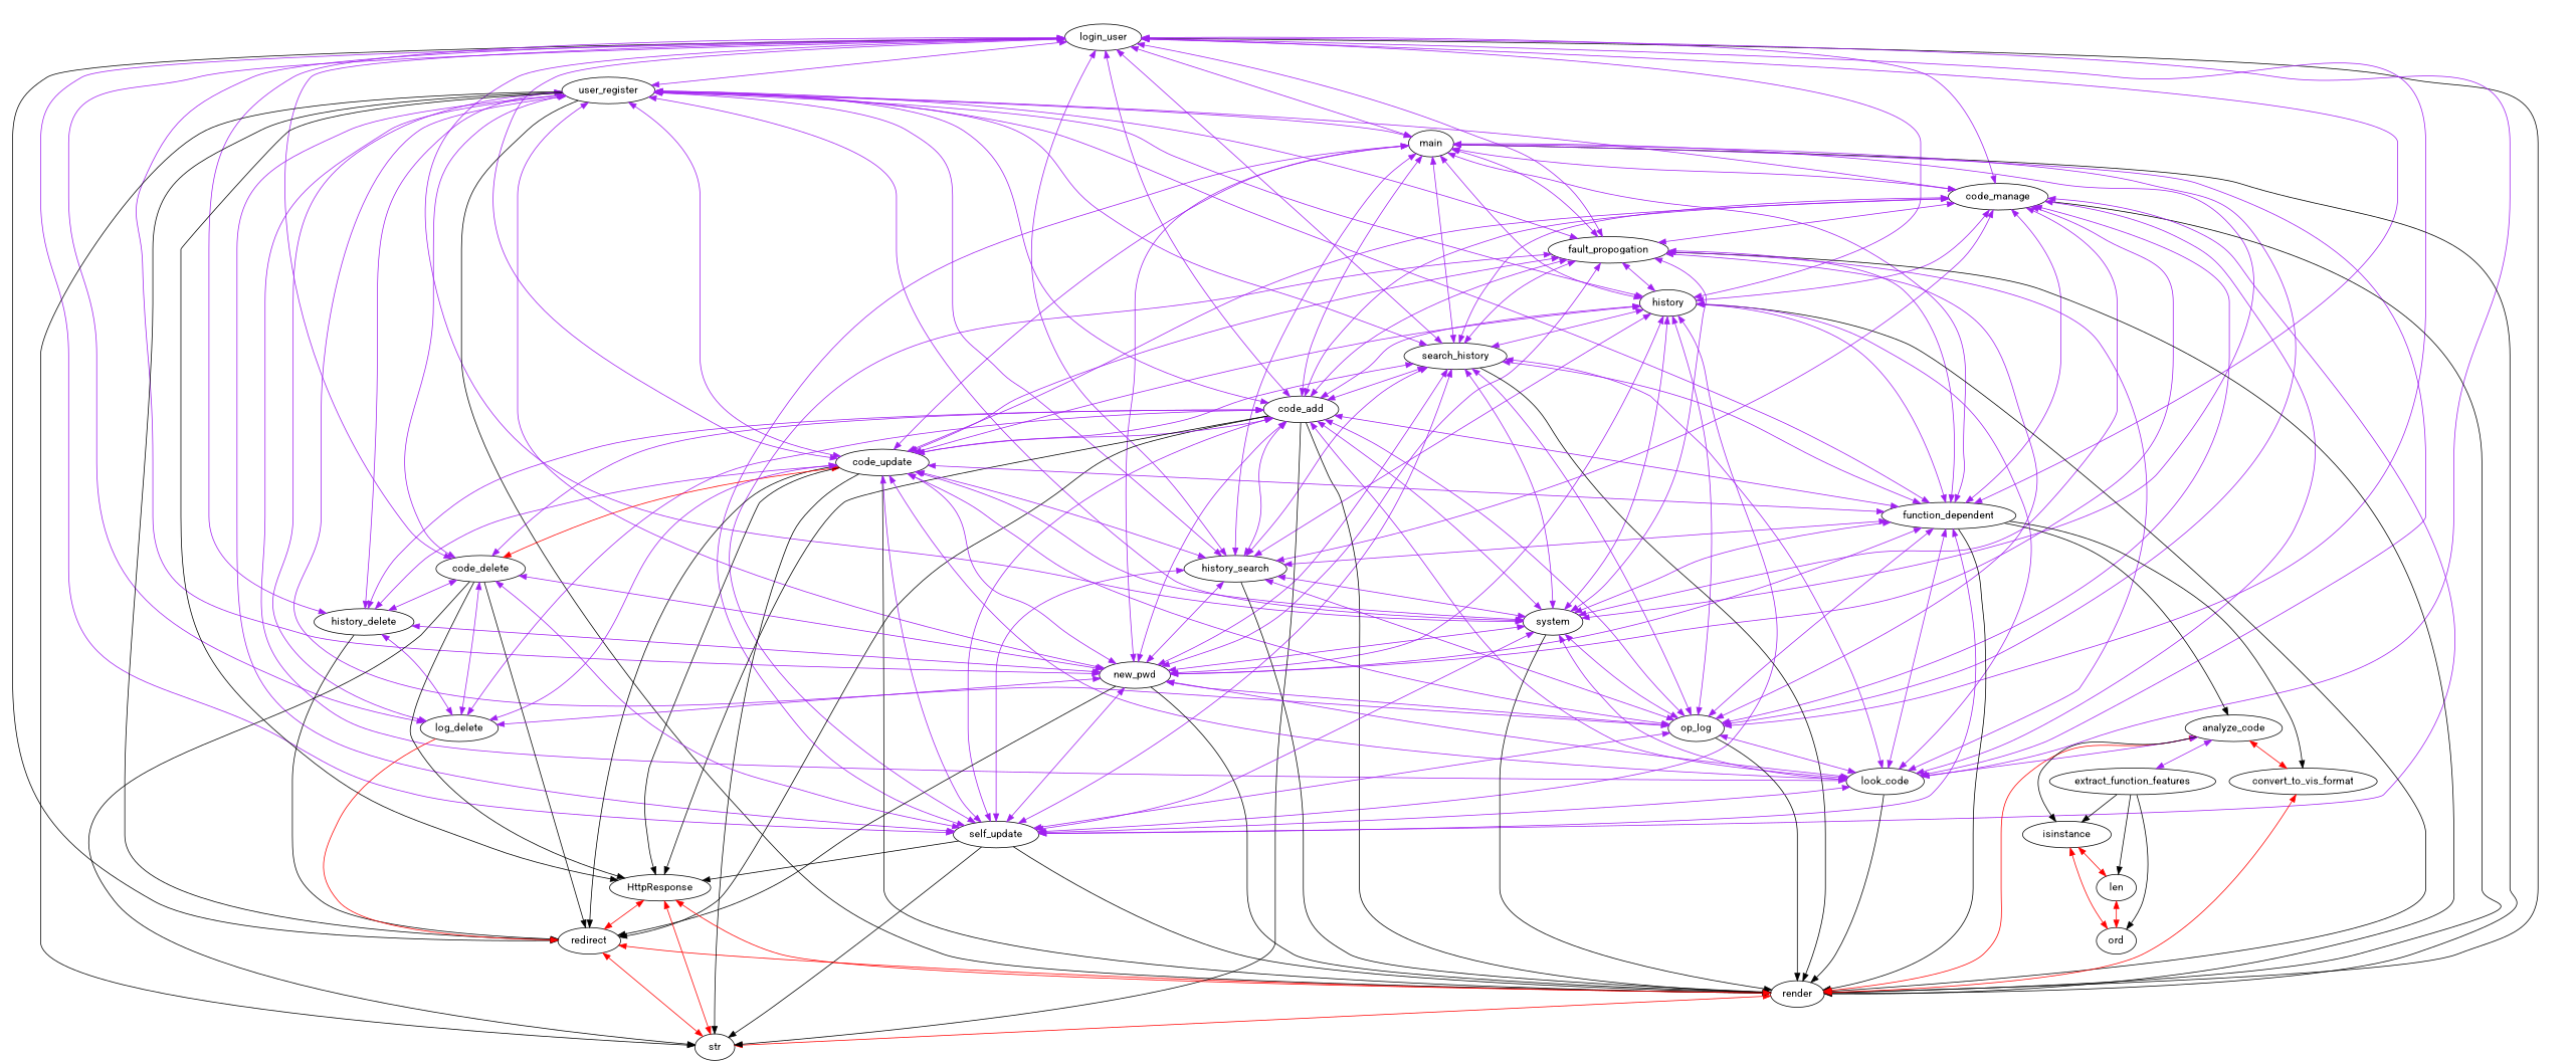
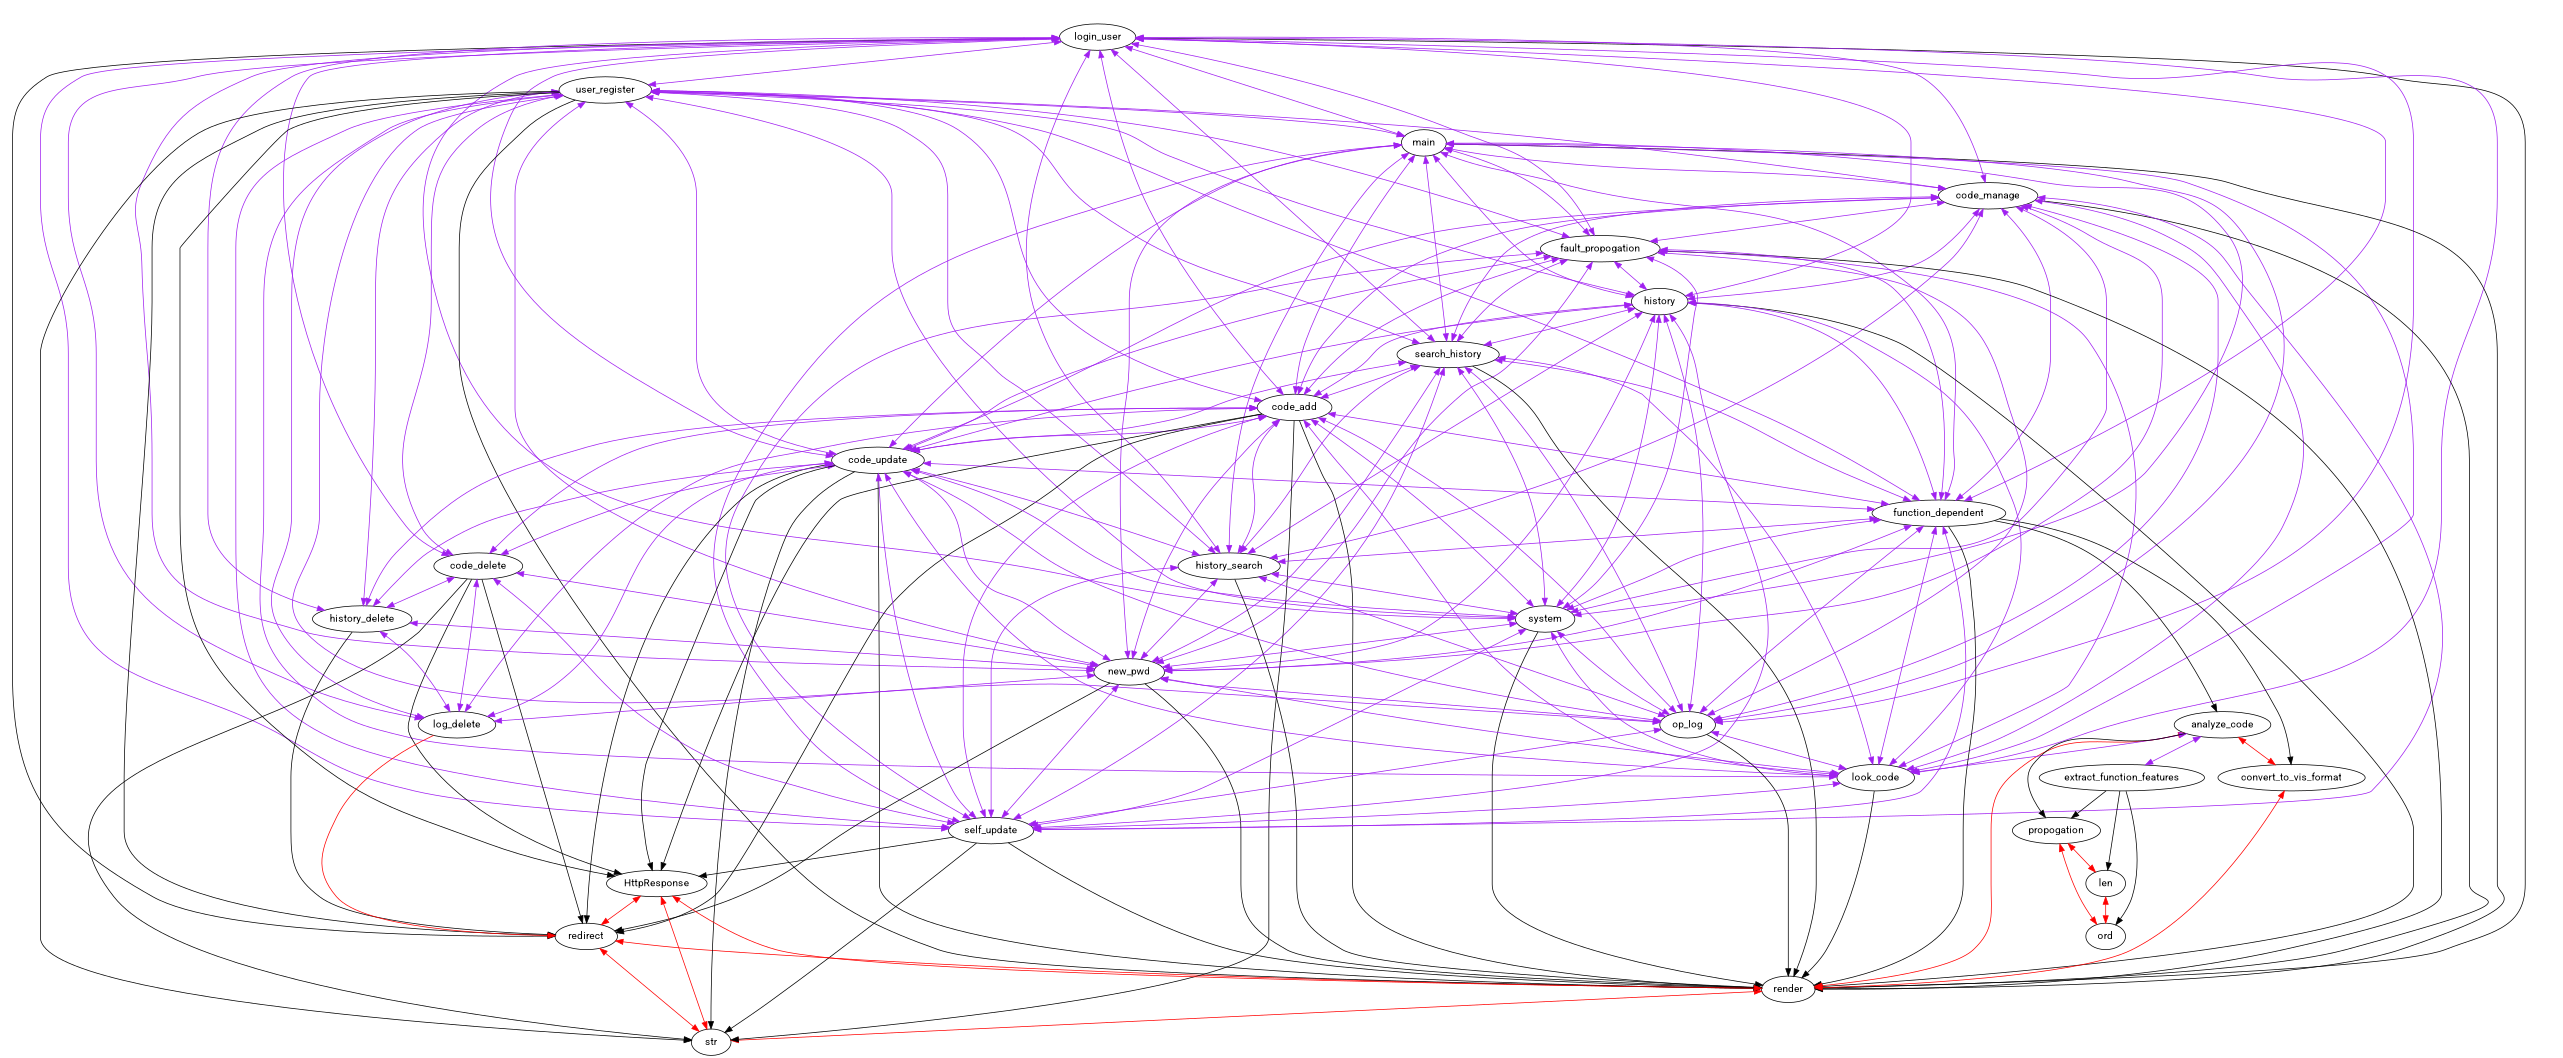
  digraph {
    fontname=Roboto
    node [fontname=Roboto]
    edge [fontname=Roboto color=purple dir=both]
    login_user
    render
    redirect
    user_register
    main
    code_manage
    fault_propogation
    history
    search_history
    code_add
    code_update
    code_delete
    history_delete
    function_dependent
    history_search
    system
    new_pwd
    op_log
    log_delete
    look_code
    self_update
    str
    HttpResponse
    analyze_code
    convert_to_vis_format
-   isinstance
+   isinstance [label=propogation]
    extract_function_features
    ord
    len
    login_user -> render [color="" dir=""]
    login_user -> redirect [color="" dir=""]
    login_user -> user_register
    login_user -> main
    login_user -> code_manage
    login_user -> fault_propogation
    login_user -> history
    login_user -> search_history
    login_user -> code_add
    login_user -> code_update
    login_user -> code_delete
    login_user -> history_delete
    login_user -> function_dependent
    login_user -> history_search
    login_user -> system
    login_user -> new_pwd
    login_user -> op_log
    login_user -> log_delete
    login_user -> look_code
    login_user -> self_update
    render -> str [color=red]
    redirect -> render [color=red]
    redirect -> str [color=red]
    user_register -> render [color="" dir=""]
    user_register -> redirect [color="" dir=""]
    user_register -> main
    user_register -> code_manage
    user_register -> fault_propogation
    user_register -> history
    user_register -> search_history
    user_register -> code_add
    user_register -> code_update
    user_register -> code_delete
    user_register -> history_delete
    user_register -> function_dependent
    user_register -> history_search
    user_register -> system
    user_register -> new_pwd
    user_register -> op_log
    user_register -> log_delete
    user_register -> look_code
    user_register -> self_update
    user_register -> str [color="" dir=""]
    user_register -> HttpResponse [color="" dir=""]
    main -> render [color="" dir=""]
    main -> code_manage
    main -> fault_propogation
    main -> history
    main -> search_history
    main -> code_add
    main -> code_update
    main -> function_dependent
    main -> history_search
    main -> system
    main -> new_pwd
    main -> op_log
    main -> look_code
    main -> self_update
    code_manage -> render [color="" dir=""]
    code_manage -> fault_propogation
    code_manage -> history
    code_manage -> search_history
    code_manage -> code_add
    code_manage -> code_update
    code_manage -> function_dependent
    code_manage -> history_search
    code_manage -> system
    code_manage -> new_pwd
    code_manage -> op_log
    code_manage -> look_code
    code_manage -> self_update
    fault_propogation -> render [color="" dir=""]
    fault_propogation -> history
    fault_propogation -> search_history
    fault_propogation -> code_add
    fault_propogation -> code_update
    fault_propogation -> function_dependent
    fault_propogation -> system
    fault_propogation -> new_pwd
    fault_propogation -> op_log
    fault_propogation -> look_code
    fault_propogation -> self_update
    history -> render [color="" dir=""]
    history -> search_history
    history -> code_add
    history -> code_update
    history -> function_dependent
    history -> history_search
    history -> system
    history -> new_pwd
    history -> op_log
    history -> look_code
    history -> self_update
    search_history -> render [color="" dir=""]
    search_history -> code_add
    search_history -> code_update
    search_history -> function_dependent
    search_history -> history_search
    search_history -> system
    search_history -> new_pwd
    search_history -> op_log
    search_history -> look_code
    search_history -> self_update
    code_add -> render [color="" dir=""]
    code_add -> redirect [color="" dir=""]
    code_add -> code_update
    code_add -> code_delete
    code_add -> history_delete
    code_add -> function_dependent
    code_add -> history_search
    code_add -> system
    code_add -> new_pwd
    code_add -> op_log
    code_add -> log_delete
    code_add -> look_code
    code_add -> self_update
    code_add -> str [color="" dir=""]
    code_add -> HttpResponse [color="" dir=""]
    code_update -> render [color="" dir=""]
    code_update -> redirect [color="" dir=""]
-   code_update -> code_delete [color=red]
+   code_update -> code_delete
    code_update -> history_delete
    code_update -> function_dependent
    code_update -> history_search
    code_update -> system
    code_update -> new_pwd
    code_update -> op_log
    code_update -> log_delete
    code_update -> look_code
    code_update -> self_update
    code_update -> str [color="" dir=""]
    code_update -> HttpResponse [color="" dir=""]
    code_delete -> redirect [color="" dir=""]
    code_delete -> history_delete
    code_delete -> new_pwd
    code_delete -> log_delete
    code_delete -> self_update
    code_delete -> str [color="" dir=""]
    code_delete -> HttpResponse [color="" dir=""]
    history_delete -> redirect [color="" dir=""]
    history_delete -> new_pwd
    history_delete -> log_delete
    function_dependent -> render [color="" dir=""]
    function_dependent -> history_search
    function_dependent -> system
    function_dependent -> new_pwd
    function_dependent -> op_log
    function_dependent -> look_code
    function_dependent -> self_update
    function_dependent -> analyze_code [color="" dir=""]
    function_dependent -> convert_to_vis_format [color="" dir=""]
    history_search -> render [color="" dir=""]
    history_search -> system
    history_search -> new_pwd
    history_search -> op_log
    history_search -> self_update
    system -> render [color="" dir=""]
    system -> new_pwd
    system -> op_log
    system -> look_code
    system -> self_update
    new_pwd -> render [color="" dir=""]
    new_pwd -> redirect [color="" dir=""]
    new_pwd -> op_log
    new_pwd -> log_delete
    new_pwd -> look_code
    new_pwd -> self_update
    op_log -> render [color="" dir=""]
    op_log -> look_code
    op_log -> self_update
    log_delete -> redirect [color=red dir=""]
    look_code -> render [color="" dir=""]
    look_code -> self_update
    self_update -> render [color="" dir=""]
    self_update -> str [color="" dir=""]
    self_update -> HttpResponse [color="" dir=""]
    HttpResponse -> render [color=red]
    HttpResponse -> redirect [color=red]
    HttpResponse -> str [color=red]
    analyze_code -> render [color=red]
    analyze_code -> look_code
    analyze_code -> convert_to_vis_format [color=red]
    analyze_code -> isinstance [color="" dir=""]
    analyze_code -> extract_function_features
    convert_to_vis_format -> render [color=red]
    isinstance -> ord [color=red]
    isinstance -> len [color=red]
    extract_function_features -> isinstance [color="" dir=""]
    extract_function_features -> ord [color="" dir=""]
    extract_function_features -> len [color="" dir=""]
    len -> ord [color=red]
  }
